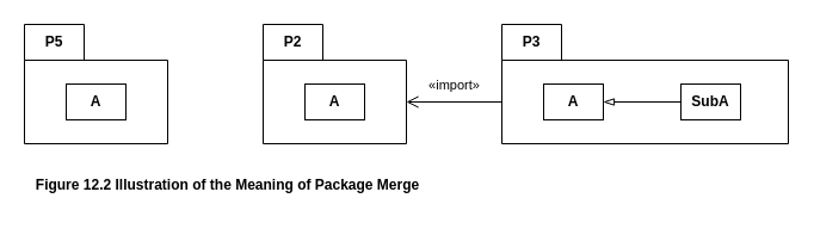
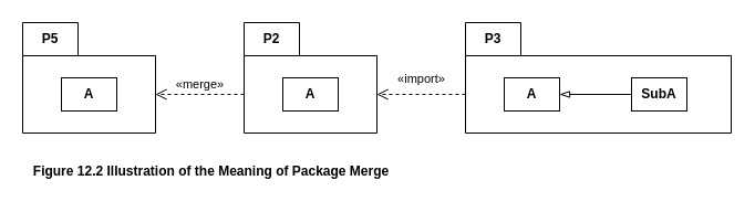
  <mxCell id="0" />
  <mxCell id="1" parent="0" />
  <mxCell id="2" value="P5" style="shape=folder;fontStyle=1;tabWidth=50;tabHeight=30;tabPosition=left;html=1;boundedLbl=1;labelInHeader=1;container=1;collapsible=0;recursiveResize=0;whiteSpace=wrap;" vertex="1" parent="1"><mxGeometry width="120" height="100" as="geometry" x="20" y="20" /></mxCell>
  <mxCell id="3" value="&lt;b&gt;A&lt;/b&gt;" style="html=1;whiteSpace=wrap;" vertex="1" parent="2"><mxGeometry width="50" height="30" relative="1" as="geometry"><mxPoint x="35" y="50" as="offset" /></mxGeometry></mxCell>
  <mxCell id="4" value="P2" style="shape=folder;fontStyle=1;tabWidth=50;tabHeight=30;tabPosition=left;html=1;boundedLbl=1;labelInHeader=1;container=1;collapsible=0;recursiveResize=0;whiteSpace=wrap;" vertex="1" parent="1"><mxGeometry x="220" width="120" height="100" as="geometry" y="20" /></mxCell>
  <mxCell id="5" value="&lt;b&gt;A&lt;/b&gt;" style="html=1;whiteSpace=wrap;" vertex="1" parent="4"><mxGeometry width="50" height="30" relative="1" as="geometry"><mxPoint x="35" y="50" as="offset" /></mxGeometry></mxCell>
- <mxCell id="7" style="edgeStyle=orthogonalEdgeStyle;rounded=0;orthogonalLoop=1;jettySize=auto;html=1;exitX=0;exitY=0;exitDx=0;exitDy=65;exitPerimeter=0;entryX=0;entryY=0;entryDx=120;entryDy=65;entryPerimeter=0;labelBackgroundColor=none;endArrow=open;verticalAlign=bottom;startArrow=none;endFill=0;startFill=0;endSize=8;dashed=0;" edge="1" parent="1" source="9" target="4"><mxGeometry relative="1" as="geometry" /></mxCell>
+ <mxCell id="6" value="«merge»" style="endArrow=open;startArrow=none;endFill=0;startFill=0;endSize=8;html=1;verticalAlign=bottom;dashed=1;labelBackgroundColor=none;rounded=0;entryX=0;entryY=0;entryDx=120;entryDy=65;entryPerimeter=0;exitX=0;exitY=0;exitDx=0;exitDy=65;exitPerimeter=0;" edge="1" parent="1" source="4" target="2"><mxGeometry width="160" relative="1" as="geometry"><mxPoint x="220" y="60" as="sourcePoint" /><mxPoint x="380" y="60" as="targetPoint" /></mxGeometry></mxCell>
+ <mxCell id="7" style="edgeStyle=orthogonalEdgeStyle;rounded=0;orthogonalLoop=1;jettySize=auto;html=1;exitX=0;exitY=0;exitDx=0;exitDy=65;exitPerimeter=0;entryX=0;entryY=0;entryDx=120;entryDy=65;entryPerimeter=0;labelBackgroundColor=none;endArrow=open;verticalAlign=bottom;startArrow=none;endFill=0;startFill=0;endSize=8;dashed=1;" edge="1" parent="1" source="9" target="4"><mxGeometry relative="1" as="geometry" /></mxCell>
  <mxCell id="8" value="«import»" style="edgeLabel;html=1;align=center;verticalAlign=middle;resizable=0;points=[];" vertex="1" connectable="0" parent="7"><mxGeometry x="-0.1" y="1" relative="1" as="geometry"><mxPoint x="-5" y="-16" as="offset" /></mxGeometry></mxCell>
  <mxCell id="9" value="P3" style="shape=folder;fontStyle=1;tabWidth=50;tabHeight=30;tabPosition=left;html=1;boundedLbl=1;labelInHeader=1;container=1;collapsible=0;recursiveResize=0;whiteSpace=wrap;" vertex="1" parent="1"><mxGeometry x="420" width="240" height="100" as="geometry" y="20" /></mxCell>
  <mxCell id="10" value="&lt;b&gt;A&lt;/b&gt;" style="html=1;whiteSpace=wrap;" vertex="1" parent="9"><mxGeometry width="50" height="30" relative="1" as="geometry"><mxPoint x="35" y="50" as="offset" /></mxGeometry></mxCell>
  <mxCell id="11" value="&lt;b&gt;SubA&lt;/b&gt;" style="html=1;whiteSpace=wrap;" vertex="1" parent="9"><mxGeometry width="50" height="30" relative="1" as="geometry"><mxPoint x="150" y="50" as="offset" /></mxGeometry></mxCell>
  <mxCell id="12" style="edgeStyle=orthogonalEdgeStyle;rounded=0;orthogonalLoop=1;jettySize=auto;html=1;exitX=0;exitY=0.5;exitDx=0;exitDy=0;entryX=1;entryY=0.5;entryDx=0;entryDy=0;endArrow=blockThin;endFill=0;endSize=7;" edge="1" parent="1" source="11" target="10"><mxGeometry relative="1" as="geometry" /></mxCell>
  <mxCell id="13" value="&lt;b&gt;Figure 12.2 Illustration of the Meaning of Package Merge&lt;/b&gt;" style="text;html=1;align=center;verticalAlign=middle;resizable=0;points=[];autosize=1;strokeColor=none;fillColor=none;" vertex="1" parent="1"><mxGeometry y="140" width="340" height="30" as="geometry" x="20" /></mxCell>
